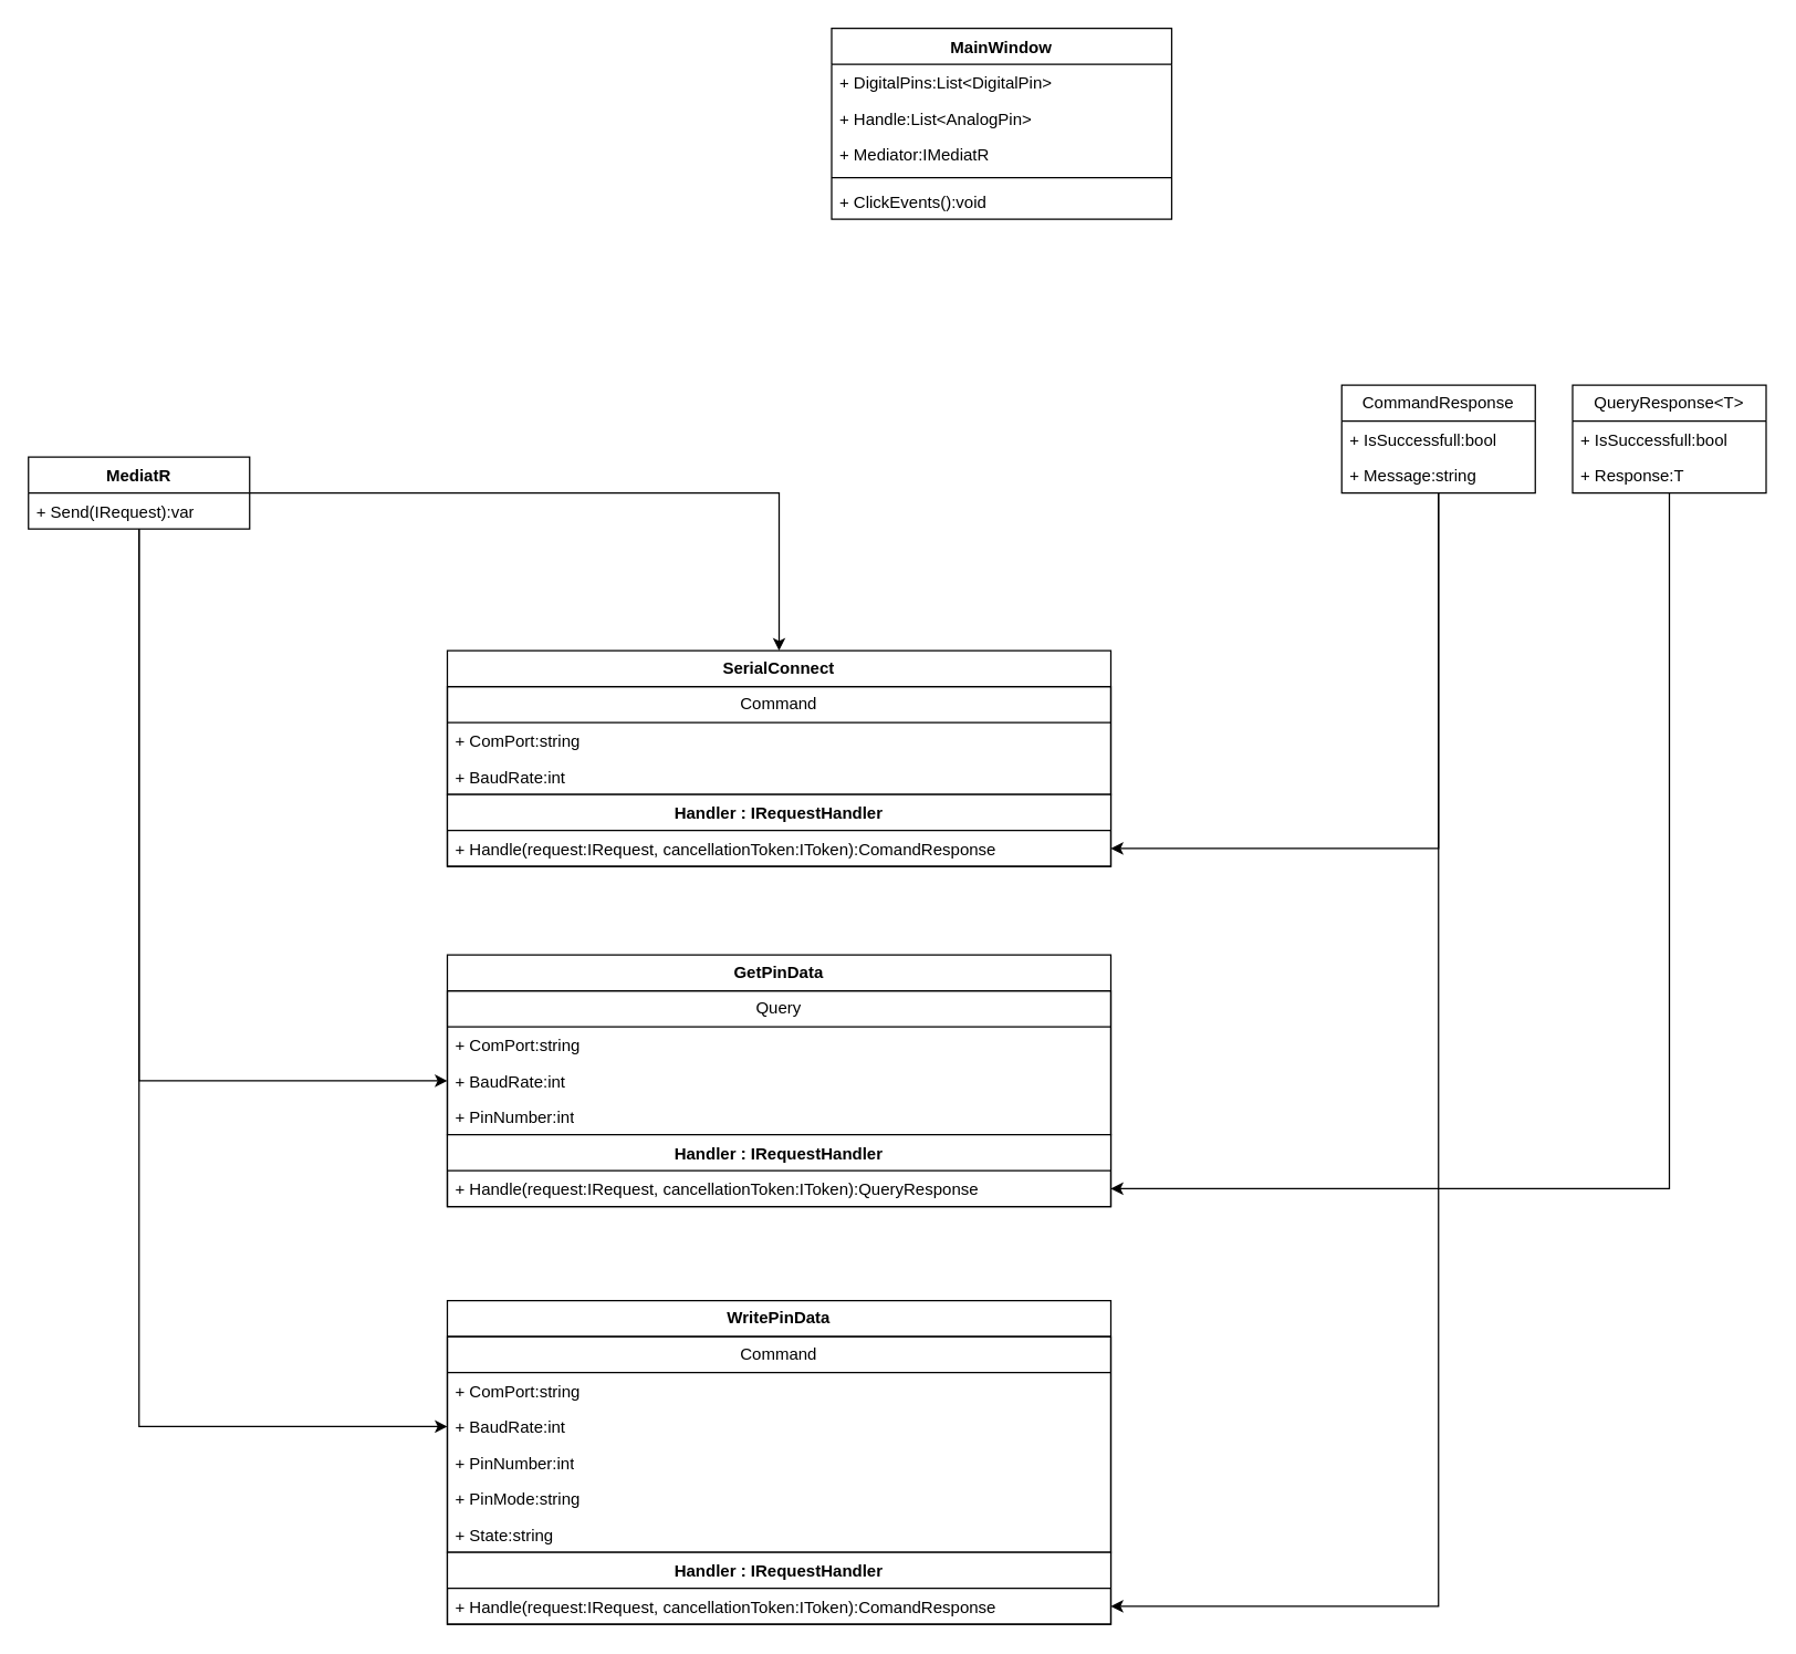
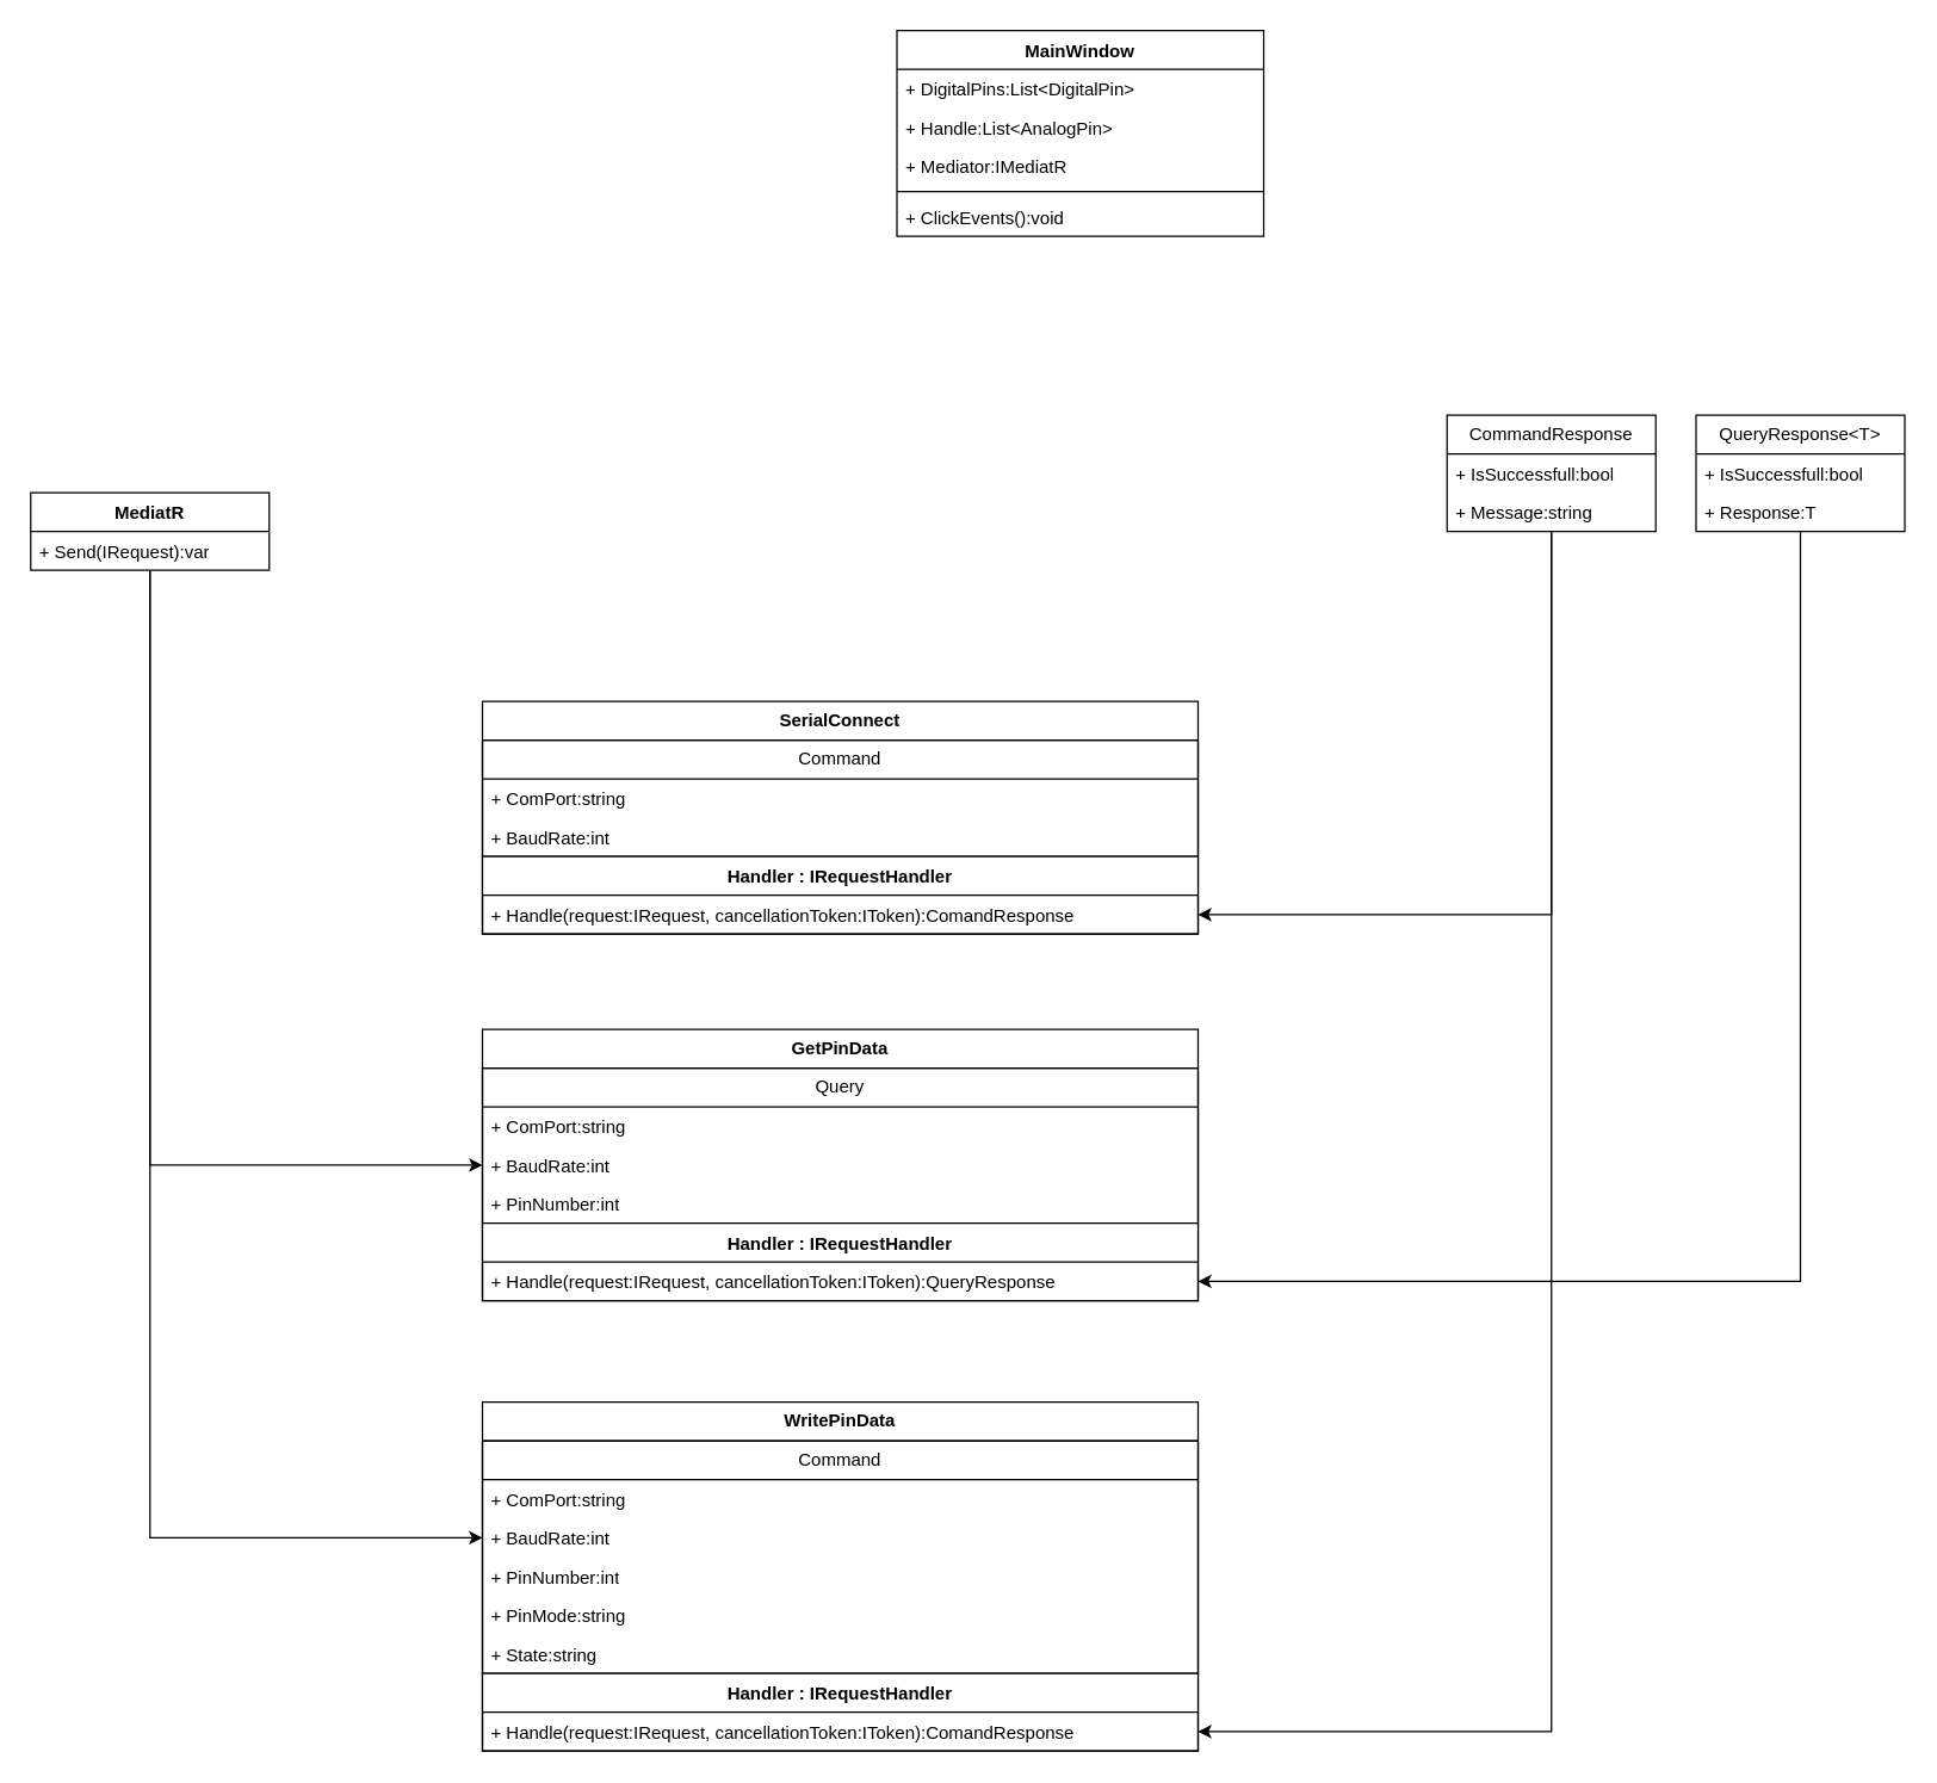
  <mxCell id="0" />
  <mxCell id="1" parent="0" />
- <mxCell id="2" style="edgeStyle=orthogonalEdgeStyle;rounded=0;orthogonalLoop=1;jettySize=auto;html=1;entryX=0.5;entryY=0;entryDx=0;entryDy=0;" edge="1" parent="1" source="5" target="13"><mxGeometry relative="1" as="geometry" /></mxCell>
  <mxCell id="3" style="edgeStyle=orthogonalEdgeStyle;rounded=0;orthogonalLoop=1;jettySize=auto;html=1;entryX=0;entryY=0.5;entryDx=0;entryDy=0;" edge="1" parent="1" source="5" target="31"><mxGeometry relative="1" as="geometry" /></mxCell>
  <mxCell id="4" style="edgeStyle=orthogonalEdgeStyle;rounded=0;orthogonalLoop=1;jettySize=auto;html=1;entryX=0;entryY=0.5;entryDx=0;entryDy=0;" edge="1" parent="1" source="5" target="38"><mxGeometry relative="1" as="geometry" /></mxCell>
  <mxCell id="5" value="MediatR" style="swimlane;fontStyle=1;align=center;verticalAlign=top;childLayout=stackLayout;horizontal=1;startSize=26;horizontalStack=0;resizeParent=1;resizeParentMax=0;resizeLast=0;collapsible=1;marginBottom=0;whiteSpace=wrap;html=1;" vertex="1" parent="1"><mxGeometry x="20" y="330" width="160" height="52" as="geometry" /></mxCell>
  <mxCell id="6" value="+ Send(IRequest):var" style="text;strokeColor=none;fillColor=none;align=left;verticalAlign=top;spacingLeft=4;spacingRight=4;overflow=hidden;rotatable=0;points=[[0,0.5],[1,0.5]];portConstraint=eastwest;whiteSpace=wrap;html=1;" vertex="1" parent="5"><mxGeometry y="26" width="160" height="26" as="geometry" /></mxCell>
  <mxCell id="7" value="MainWindow" style="swimlane;fontStyle=1;align=center;verticalAlign=top;childLayout=stackLayout;horizontal=1;startSize=26;horizontalStack=0;resizeParent=1;resizeParentMax=0;resizeLast=0;collapsible=1;marginBottom=0;whiteSpace=wrap;html=1;" vertex="1" parent="1"><mxGeometry x="601" y="20" width="246" height="138" as="geometry" /></mxCell>
  <mxCell id="8" value="+ DigitalPins:List&amp;lt;DigitalPin&amp;gt;" style="text;strokeColor=none;fillColor=none;align=left;verticalAlign=top;spacingLeft=4;spacingRight=4;overflow=hidden;rotatable=0;points=[[0,0.5],[1,0.5]];portConstraint=eastwest;whiteSpace=wrap;html=1;" vertex="1" parent="7"><mxGeometry y="26" width="246" height="26" as="geometry" /></mxCell>
  <mxCell id="9" value="+ Handle:List&amp;lt;AnalogPin&amp;gt;" style="text;strokeColor=none;fillColor=none;align=left;verticalAlign=top;spacingLeft=4;spacingRight=4;overflow=hidden;rotatable=0;points=[[0,0.5],[1,0.5]];portConstraint=eastwest;whiteSpace=wrap;html=1;" vertex="1" parent="7"><mxGeometry y="52" width="246" height="26" as="geometry" /></mxCell>
  <mxCell id="10" value="+ Mediator:IMediatR" style="text;strokeColor=none;fillColor=none;align=left;verticalAlign=top;spacingLeft=4;spacingRight=4;overflow=hidden;rotatable=0;points=[[0,0.5],[1,0.5]];portConstraint=eastwest;whiteSpace=wrap;html=1;" vertex="1" parent="7"><mxGeometry y="78" width="246" height="26" as="geometry" /></mxCell>
  <mxCell id="11" value="" style="line;strokeWidth=1;fillColor=none;align=left;verticalAlign=middle;spacingTop=-1;spacingLeft=3;spacingRight=3;rotatable=0;labelPosition=right;points=[];portConstraint=eastwest;strokeColor=inherit;" vertex="1" parent="7"><mxGeometry y="104" width="246" height="8" as="geometry" /></mxCell>
  <mxCell id="12" value="+ ClickEvents():void" style="text;strokeColor=none;fillColor=none;align=left;verticalAlign=top;spacingLeft=4;spacingRight=4;overflow=hidden;rotatable=0;points=[[0,0.5],[1,0.5]];portConstraint=eastwest;whiteSpace=wrap;html=1;" vertex="1" parent="7"><mxGeometry y="112" width="246" height="26" as="geometry" /></mxCell>
  <mxCell id="13" value="&lt;span style=&quot;font-weight: 700;&quot;&gt;SerialConnect&lt;/span&gt;" style="swimlane;fontStyle=0;childLayout=stackLayout;horizontal=1;startSize=26;fillColor=none;horizontalStack=0;resizeParent=1;resizeParentMax=0;resizeLast=0;collapsible=1;marginBottom=0;whiteSpace=wrap;html=1;" vertex="1" parent="1"><mxGeometry x="323" y="470" width="480" height="156" as="geometry"><mxRectangle x="344" y="585" width="120" height="30" as="alternateBounds" /></mxGeometry></mxCell>
  <mxCell id="14" value="Command" style="swimlane;fontStyle=0;childLayout=stackLayout;horizontal=1;startSize=26;fillColor=none;horizontalStack=0;resizeParent=1;resizeParentMax=0;resizeLast=0;collapsible=1;marginBottom=0;whiteSpace=wrap;html=1;" vertex="1" parent="13"><mxGeometry y="26" width="480" height="78" as="geometry"><mxRectangle y="26" width="140" height="30" as="alternateBounds" /></mxGeometry></mxCell>
  <mxCell id="15" value="+ ComPort:string" style="text;strokeColor=none;fillColor=none;align=left;verticalAlign=top;spacingLeft=4;spacingRight=4;overflow=hidden;rotatable=0;points=[[0,0.5],[1,0.5]];portConstraint=eastwest;whiteSpace=wrap;html=1;" vertex="1" parent="14"><mxGeometry y="26" width="480" height="26" as="geometry" /></mxCell>
  <mxCell id="16" value="+ BaudRate:int" style="text;strokeColor=none;fillColor=none;align=left;verticalAlign=top;spacingLeft=4;spacingRight=4;overflow=hidden;rotatable=0;points=[[0,0.5],[1,0.5]];portConstraint=eastwest;whiteSpace=wrap;html=1;" vertex="1" parent="14"><mxGeometry y="52" width="480" height="26" as="geometry" /></mxCell>
  <mxCell id="17" value="Handler : IRequestHandler" style="swimlane;fontStyle=1;align=center;verticalAlign=top;childLayout=stackLayout;horizontal=1;startSize=26;horizontalStack=0;resizeParent=1;resizeParentMax=0;resizeLast=0;collapsible=1;marginBottom=0;whiteSpace=wrap;html=1;" vertex="1" parent="13"><mxGeometry y="104" width="480" height="52" as="geometry"><mxRectangle y="104" width="140" height="30" as="alternateBounds" /></mxGeometry></mxCell>
  <mxCell id="18" value="+ Handle(request:IRequest, cancellationToken:IToken):ComandResponse" style="text;strokeColor=none;fillColor=none;align=left;verticalAlign=top;spacingLeft=4;spacingRight=4;overflow=hidden;rotatable=0;points=[[0,0.5],[1,0.5]];portConstraint=eastwest;whiteSpace=wrap;html=1;" vertex="1" parent="17"><mxGeometry y="26" width="480" height="26" as="geometry" /></mxCell>
  <mxCell id="19" style="edgeStyle=orthogonalEdgeStyle;rounded=0;orthogonalLoop=1;jettySize=auto;html=1;entryX=1;entryY=0.5;entryDx=0;entryDy=0;" edge="1" parent="1" source="21" target="18"><mxGeometry relative="1" as="geometry" /></mxCell>
  <mxCell id="20" style="edgeStyle=orthogonalEdgeStyle;rounded=0;orthogonalLoop=1;jettySize=auto;html=1;entryX=1;entryY=0.5;entryDx=0;entryDy=0;" edge="1" parent="1" source="21" target="43"><mxGeometry relative="1" as="geometry" /></mxCell>
  <mxCell id="21" value="CommandResponse" style="swimlane;fontStyle=0;childLayout=stackLayout;horizontal=1;startSize=26;fillColor=none;horizontalStack=0;resizeParent=1;resizeParentMax=0;resizeLast=0;collapsible=1;marginBottom=0;whiteSpace=wrap;html=1;" vertex="1" parent="1"><mxGeometry x="970" y="278" width="140" height="78" as="geometry" /></mxCell>
  <mxCell id="22" value="+ IsSuccessfull:bool" style="text;strokeColor=none;fillColor=none;align=left;verticalAlign=top;spacingLeft=4;spacingRight=4;overflow=hidden;rotatable=0;points=[[0,0.5],[1,0.5]];portConstraint=eastwest;whiteSpace=wrap;html=1;" vertex="1" parent="21"><mxGeometry y="26" width="140" height="26" as="geometry" /></mxCell>
  <mxCell id="23" value="+ Message:string" style="text;strokeColor=none;fillColor=none;align=left;verticalAlign=top;spacingLeft=4;spacingRight=4;overflow=hidden;rotatable=0;points=[[0,0.5],[1,0.5]];portConstraint=eastwest;whiteSpace=wrap;html=1;" vertex="1" parent="21"><mxGeometry y="52" width="140" height="26" as="geometry" /></mxCell>
  <mxCell id="24" style="edgeStyle=orthogonalEdgeStyle;rounded=0;orthogonalLoop=1;jettySize=auto;html=1;entryX=1;entryY=0.5;entryDx=0;entryDy=0;" edge="1" parent="1" source="25" target="34"><mxGeometry relative="1" as="geometry" /></mxCell>
  <mxCell id="25" value="QueryResponse&amp;lt;T&amp;gt;" style="swimlane;fontStyle=0;childLayout=stackLayout;horizontal=1;startSize=26;fillColor=none;horizontalStack=0;resizeParent=1;resizeParentMax=0;resizeLast=0;collapsible=1;marginBottom=0;whiteSpace=wrap;html=1;" vertex="1" parent="1"><mxGeometry x="1137" y="278" width="140" height="78" as="geometry" /></mxCell>
  <mxCell id="26" value="+ IsSuccessfull:bool" style="text;strokeColor=none;fillColor=none;align=left;verticalAlign=top;spacingLeft=4;spacingRight=4;overflow=hidden;rotatable=0;points=[[0,0.5],[1,0.5]];portConstraint=eastwest;whiteSpace=wrap;html=1;" vertex="1" parent="25"><mxGeometry y="26" width="140" height="26" as="geometry" /></mxCell>
  <mxCell id="27" value="+ Response:T" style="text;strokeColor=none;fillColor=none;align=left;verticalAlign=top;spacingLeft=4;spacingRight=4;overflow=hidden;rotatable=0;points=[[0,0.5],[1,0.5]];portConstraint=eastwest;whiteSpace=wrap;html=1;" vertex="1" parent="25"><mxGeometry y="52" width="140" height="26" as="geometry" /></mxCell>
  <mxCell id="28" value="&lt;span style=&quot;font-weight: 700;&quot;&gt;GetPinData&lt;/span&gt;" style="swimlane;fontStyle=0;childLayout=stackLayout;horizontal=1;startSize=26;fillColor=none;horizontalStack=0;resizeParent=1;resizeParentMax=0;resizeLast=0;collapsible=1;marginBottom=0;whiteSpace=wrap;html=1;" vertex="1" parent="1"><mxGeometry x="323" y="690" width="480" height="182" as="geometry"><mxRectangle x="344" y="585" width="120" height="30" as="alternateBounds" /></mxGeometry></mxCell>
  <mxCell id="29" value="Query" style="swimlane;fontStyle=0;childLayout=stackLayout;horizontal=1;startSize=26;fillColor=none;horizontalStack=0;resizeParent=1;resizeParentMax=0;resizeLast=0;collapsible=1;marginBottom=0;whiteSpace=wrap;html=1;" vertex="1" parent="28"><mxGeometry y="26" width="480" height="104" as="geometry"><mxRectangle y="26" width="140" height="30" as="alternateBounds" /></mxGeometry></mxCell>
  <mxCell id="30" value="+ ComPort:string" style="text;strokeColor=none;fillColor=none;align=left;verticalAlign=top;spacingLeft=4;spacingRight=4;overflow=hidden;rotatable=0;points=[[0,0.5],[1,0.5]];portConstraint=eastwest;whiteSpace=wrap;html=1;" vertex="1" parent="29"><mxGeometry y="26" width="480" height="26" as="geometry" /></mxCell>
  <mxCell id="31" value="+ BaudRate:int" style="text;strokeColor=none;fillColor=none;align=left;verticalAlign=top;spacingLeft=4;spacingRight=4;overflow=hidden;rotatable=0;points=[[0,0.5],[1,0.5]];portConstraint=eastwest;whiteSpace=wrap;html=1;" vertex="1" parent="29"><mxGeometry y="52" width="480" height="26" as="geometry" /></mxCell>
  <mxCell id="32" value="+ PinNumber:int" style="text;strokeColor=none;fillColor=none;align=left;verticalAlign=top;spacingLeft=4;spacingRight=4;overflow=hidden;rotatable=0;points=[[0,0.5],[1,0.5]];portConstraint=eastwest;whiteSpace=wrap;html=1;" vertex="1" parent="29"><mxGeometry y="78" width="480" height="26" as="geometry" /></mxCell>
  <mxCell id="33" value="Handler : IRequestHandler" style="swimlane;fontStyle=1;align=center;verticalAlign=top;childLayout=stackLayout;horizontal=1;startSize=26;horizontalStack=0;resizeParent=1;resizeParentMax=0;resizeLast=0;collapsible=1;marginBottom=0;whiteSpace=wrap;html=1;" vertex="1" parent="28"><mxGeometry y="130" width="480" height="52" as="geometry"><mxRectangle y="104" width="140" height="30" as="alternateBounds" /></mxGeometry></mxCell>
  <mxCell id="34" value="+ Handle(request:IRequest, cancellationToken:IToken):QueryResponse" style="text;strokeColor=none;fillColor=none;align=left;verticalAlign=top;spacingLeft=4;spacingRight=4;overflow=hidden;rotatable=0;points=[[0,0.5],[1,0.5]];portConstraint=eastwest;whiteSpace=wrap;html=1;" vertex="1" parent="33"><mxGeometry y="26" width="480" height="26" as="geometry" /></mxCell>
  <mxCell id="35" value="&lt;span style=&quot;font-weight: 700;&quot;&gt;WritePinData&lt;/span&gt;" style="swimlane;fontStyle=0;childLayout=stackLayout;horizontal=1;startSize=26;fillColor=none;horizontalStack=0;resizeParent=1;resizeParentMax=0;resizeLast=0;collapsible=1;marginBottom=0;whiteSpace=wrap;html=1;" vertex="1" parent="1"><mxGeometry x="323" y="940" width="480" height="234" as="geometry"><mxRectangle x="344" y="585" width="120" height="30" as="alternateBounds" /></mxGeometry></mxCell>
  <mxCell id="36" value="Command" style="swimlane;fontStyle=0;childLayout=stackLayout;horizontal=1;startSize=26;fillColor=none;horizontalStack=0;resizeParent=1;resizeParentMax=0;resizeLast=0;collapsible=1;marginBottom=0;whiteSpace=wrap;html=1;" vertex="1" parent="35"><mxGeometry y="26" width="480" height="156" as="geometry"><mxRectangle y="26" width="140" height="30" as="alternateBounds" /></mxGeometry></mxCell>
  <mxCell id="37" value="+ ComPort:string" style="text;strokeColor=none;fillColor=none;align=left;verticalAlign=top;spacingLeft=4;spacingRight=4;overflow=hidden;rotatable=0;points=[[0,0.5],[1,0.5]];portConstraint=eastwest;whiteSpace=wrap;html=1;" vertex="1" parent="36"><mxGeometry y="26" width="480" height="26" as="geometry" /></mxCell>
  <mxCell id="38" value="+ BaudRate:int" style="text;strokeColor=none;fillColor=none;align=left;verticalAlign=top;spacingLeft=4;spacingRight=4;overflow=hidden;rotatable=0;points=[[0,0.5],[1,0.5]];portConstraint=eastwest;whiteSpace=wrap;html=1;" vertex="1" parent="36"><mxGeometry y="52" width="480" height="26" as="geometry" /></mxCell>
  <mxCell id="39" value="+ PinNumber:int" style="text;strokeColor=none;fillColor=none;align=left;verticalAlign=top;spacingLeft=4;spacingRight=4;overflow=hidden;rotatable=0;points=[[0,0.5],[1,0.5]];portConstraint=eastwest;whiteSpace=wrap;html=1;" vertex="1" parent="36"><mxGeometry y="78" width="480" height="26" as="geometry" /></mxCell>
  <mxCell id="40" value="+ PinMode:string" style="text;strokeColor=none;fillColor=none;align=left;verticalAlign=top;spacingLeft=4;spacingRight=4;overflow=hidden;rotatable=0;points=[[0,0.5],[1,0.5]];portConstraint=eastwest;whiteSpace=wrap;html=1;" vertex="1" parent="36"><mxGeometry y="104" width="480" height="26" as="geometry" /></mxCell>
  <mxCell id="41" value="+ State:string" style="text;strokeColor=none;fillColor=none;align=left;verticalAlign=top;spacingLeft=4;spacingRight=4;overflow=hidden;rotatable=0;points=[[0,0.5],[1,0.5]];portConstraint=eastwest;whiteSpace=wrap;html=1;" vertex="1" parent="36"><mxGeometry y="130" width="480" height="26" as="geometry" /></mxCell>
  <mxCell id="42" value="Handler : IRequestHandler" style="swimlane;fontStyle=1;align=center;verticalAlign=top;childLayout=stackLayout;horizontal=1;startSize=26;horizontalStack=0;resizeParent=1;resizeParentMax=0;resizeLast=0;collapsible=1;marginBottom=0;whiteSpace=wrap;html=1;" vertex="1" parent="35"><mxGeometry y="182" width="480" height="52" as="geometry"><mxRectangle y="104" width="140" height="30" as="alternateBounds" /></mxGeometry></mxCell>
  <mxCell id="43" value="+ Handle(request:IRequest, cancellationToken:IToken):ComandResponse" style="text;strokeColor=none;fillColor=none;align=left;verticalAlign=top;spacingLeft=4;spacingRight=4;overflow=hidden;rotatable=0;points=[[0,0.5],[1,0.5]];portConstraint=eastwest;whiteSpace=wrap;html=1;" vertex="1" parent="42"><mxGeometry y="26" width="480" height="26" as="geometry" /></mxCell>
